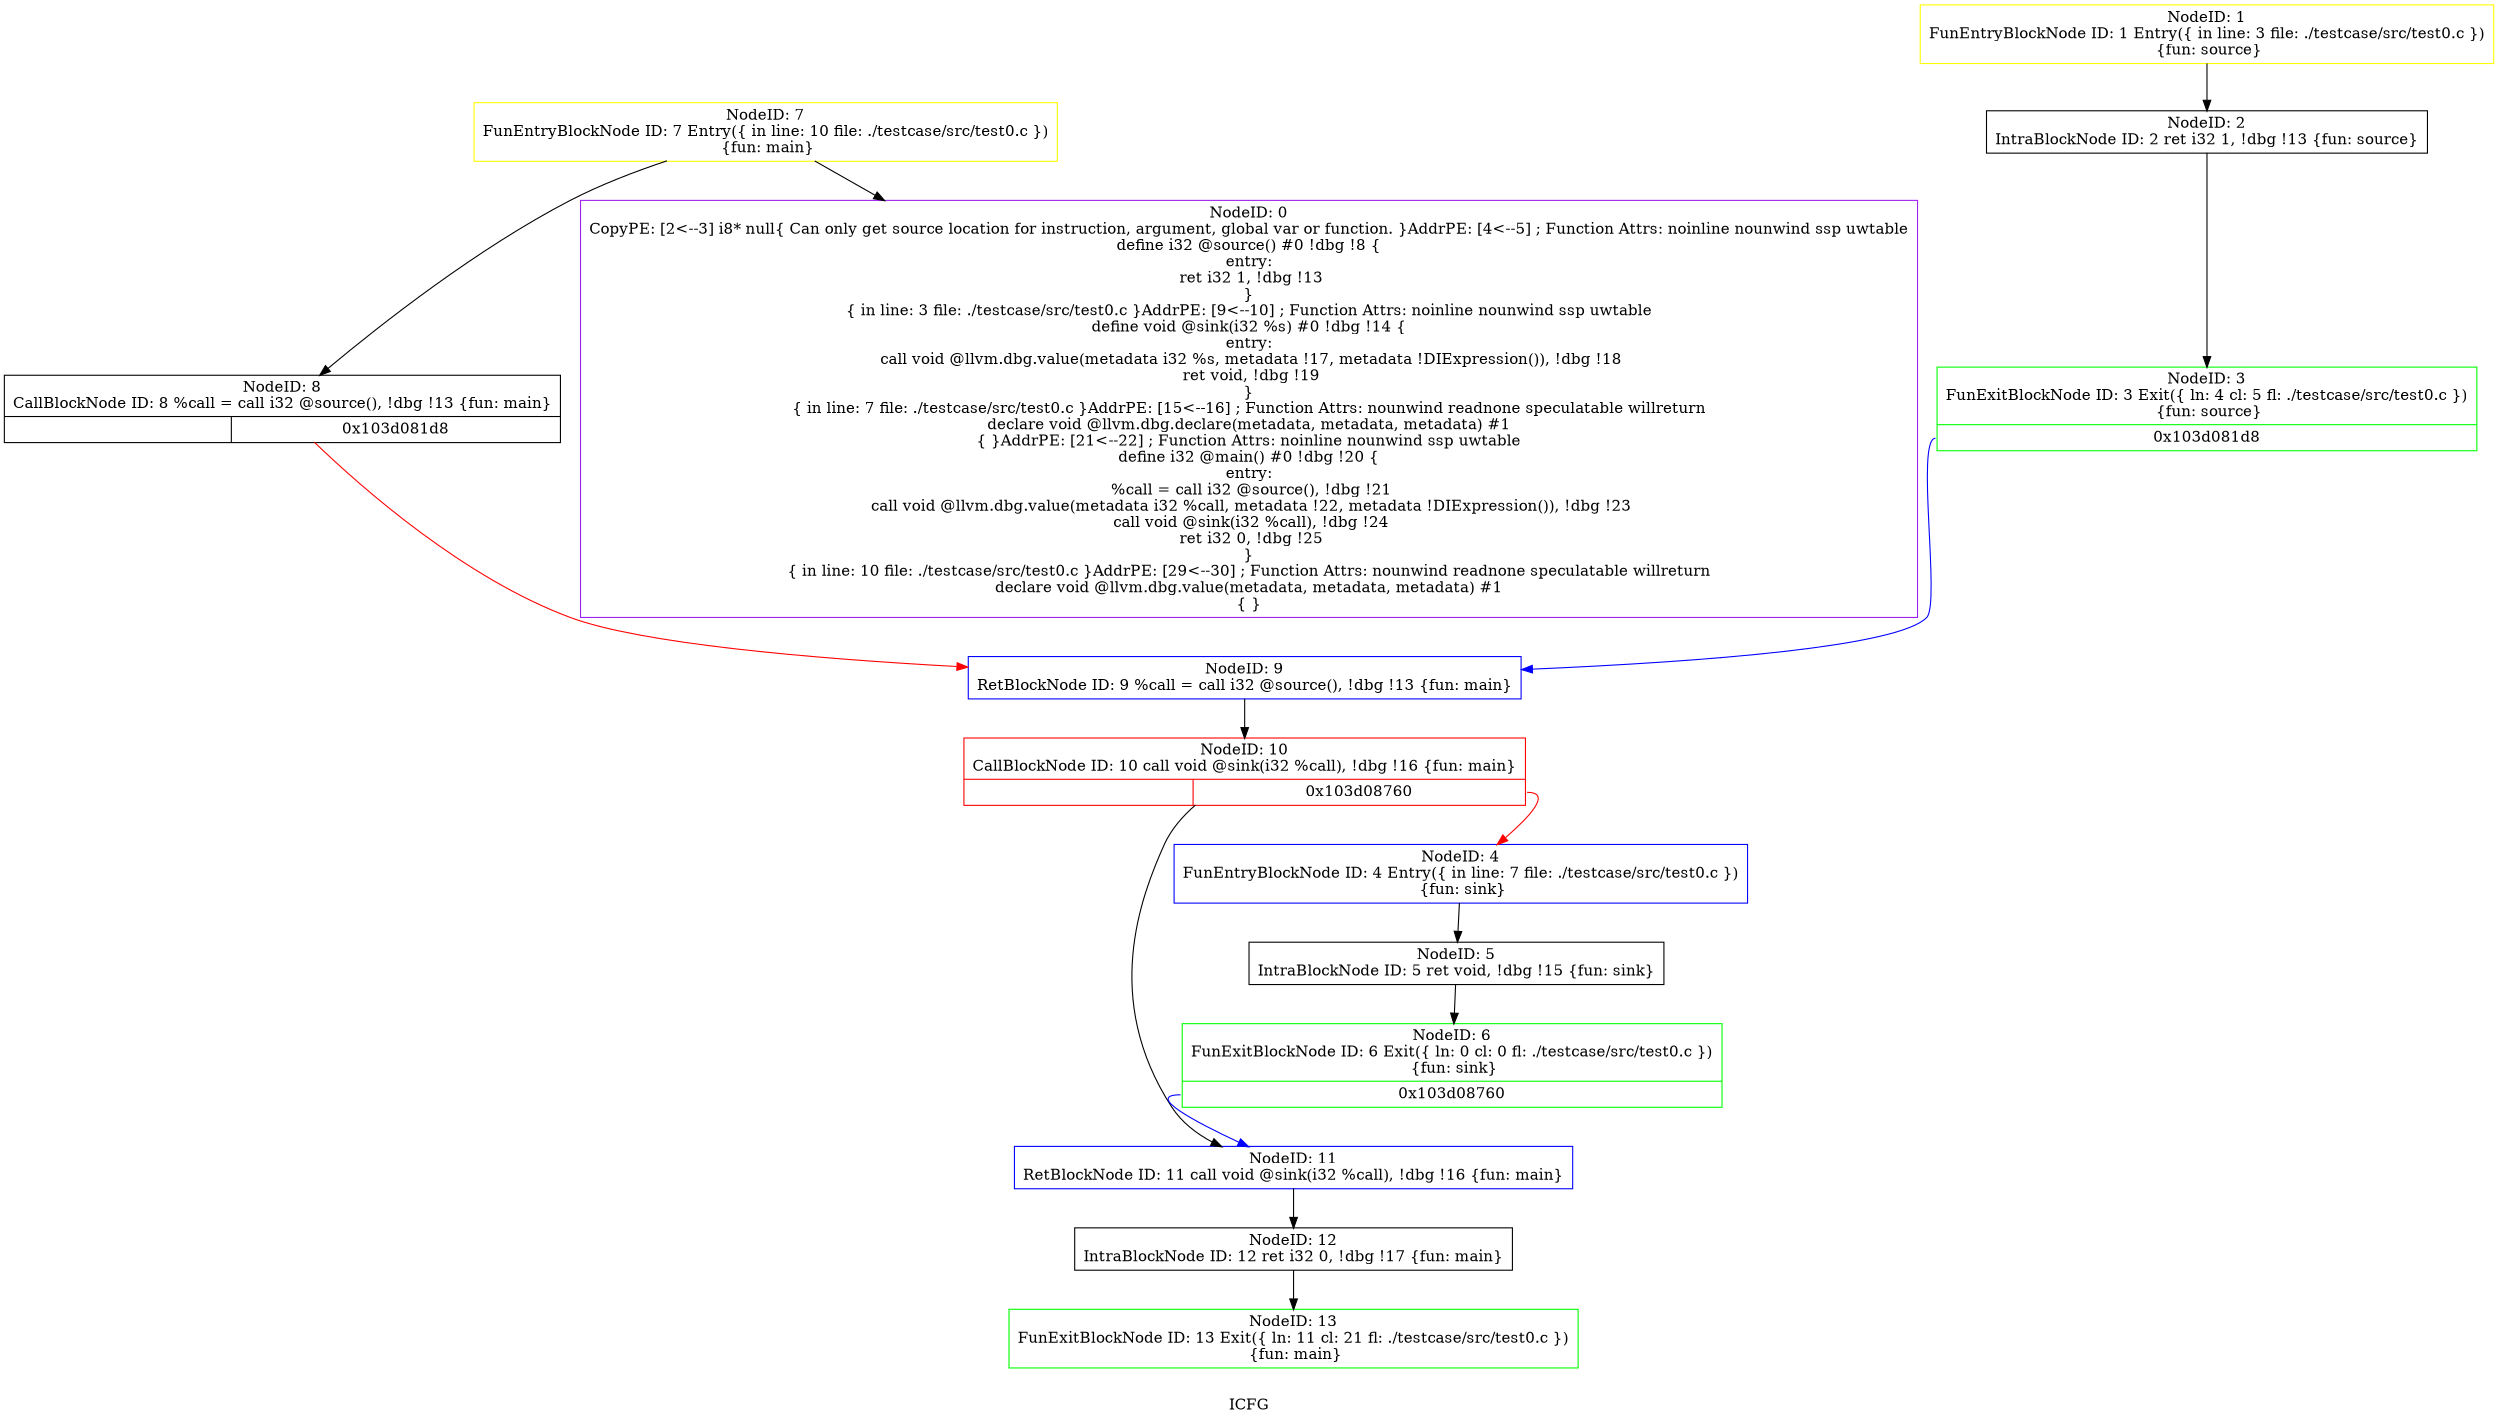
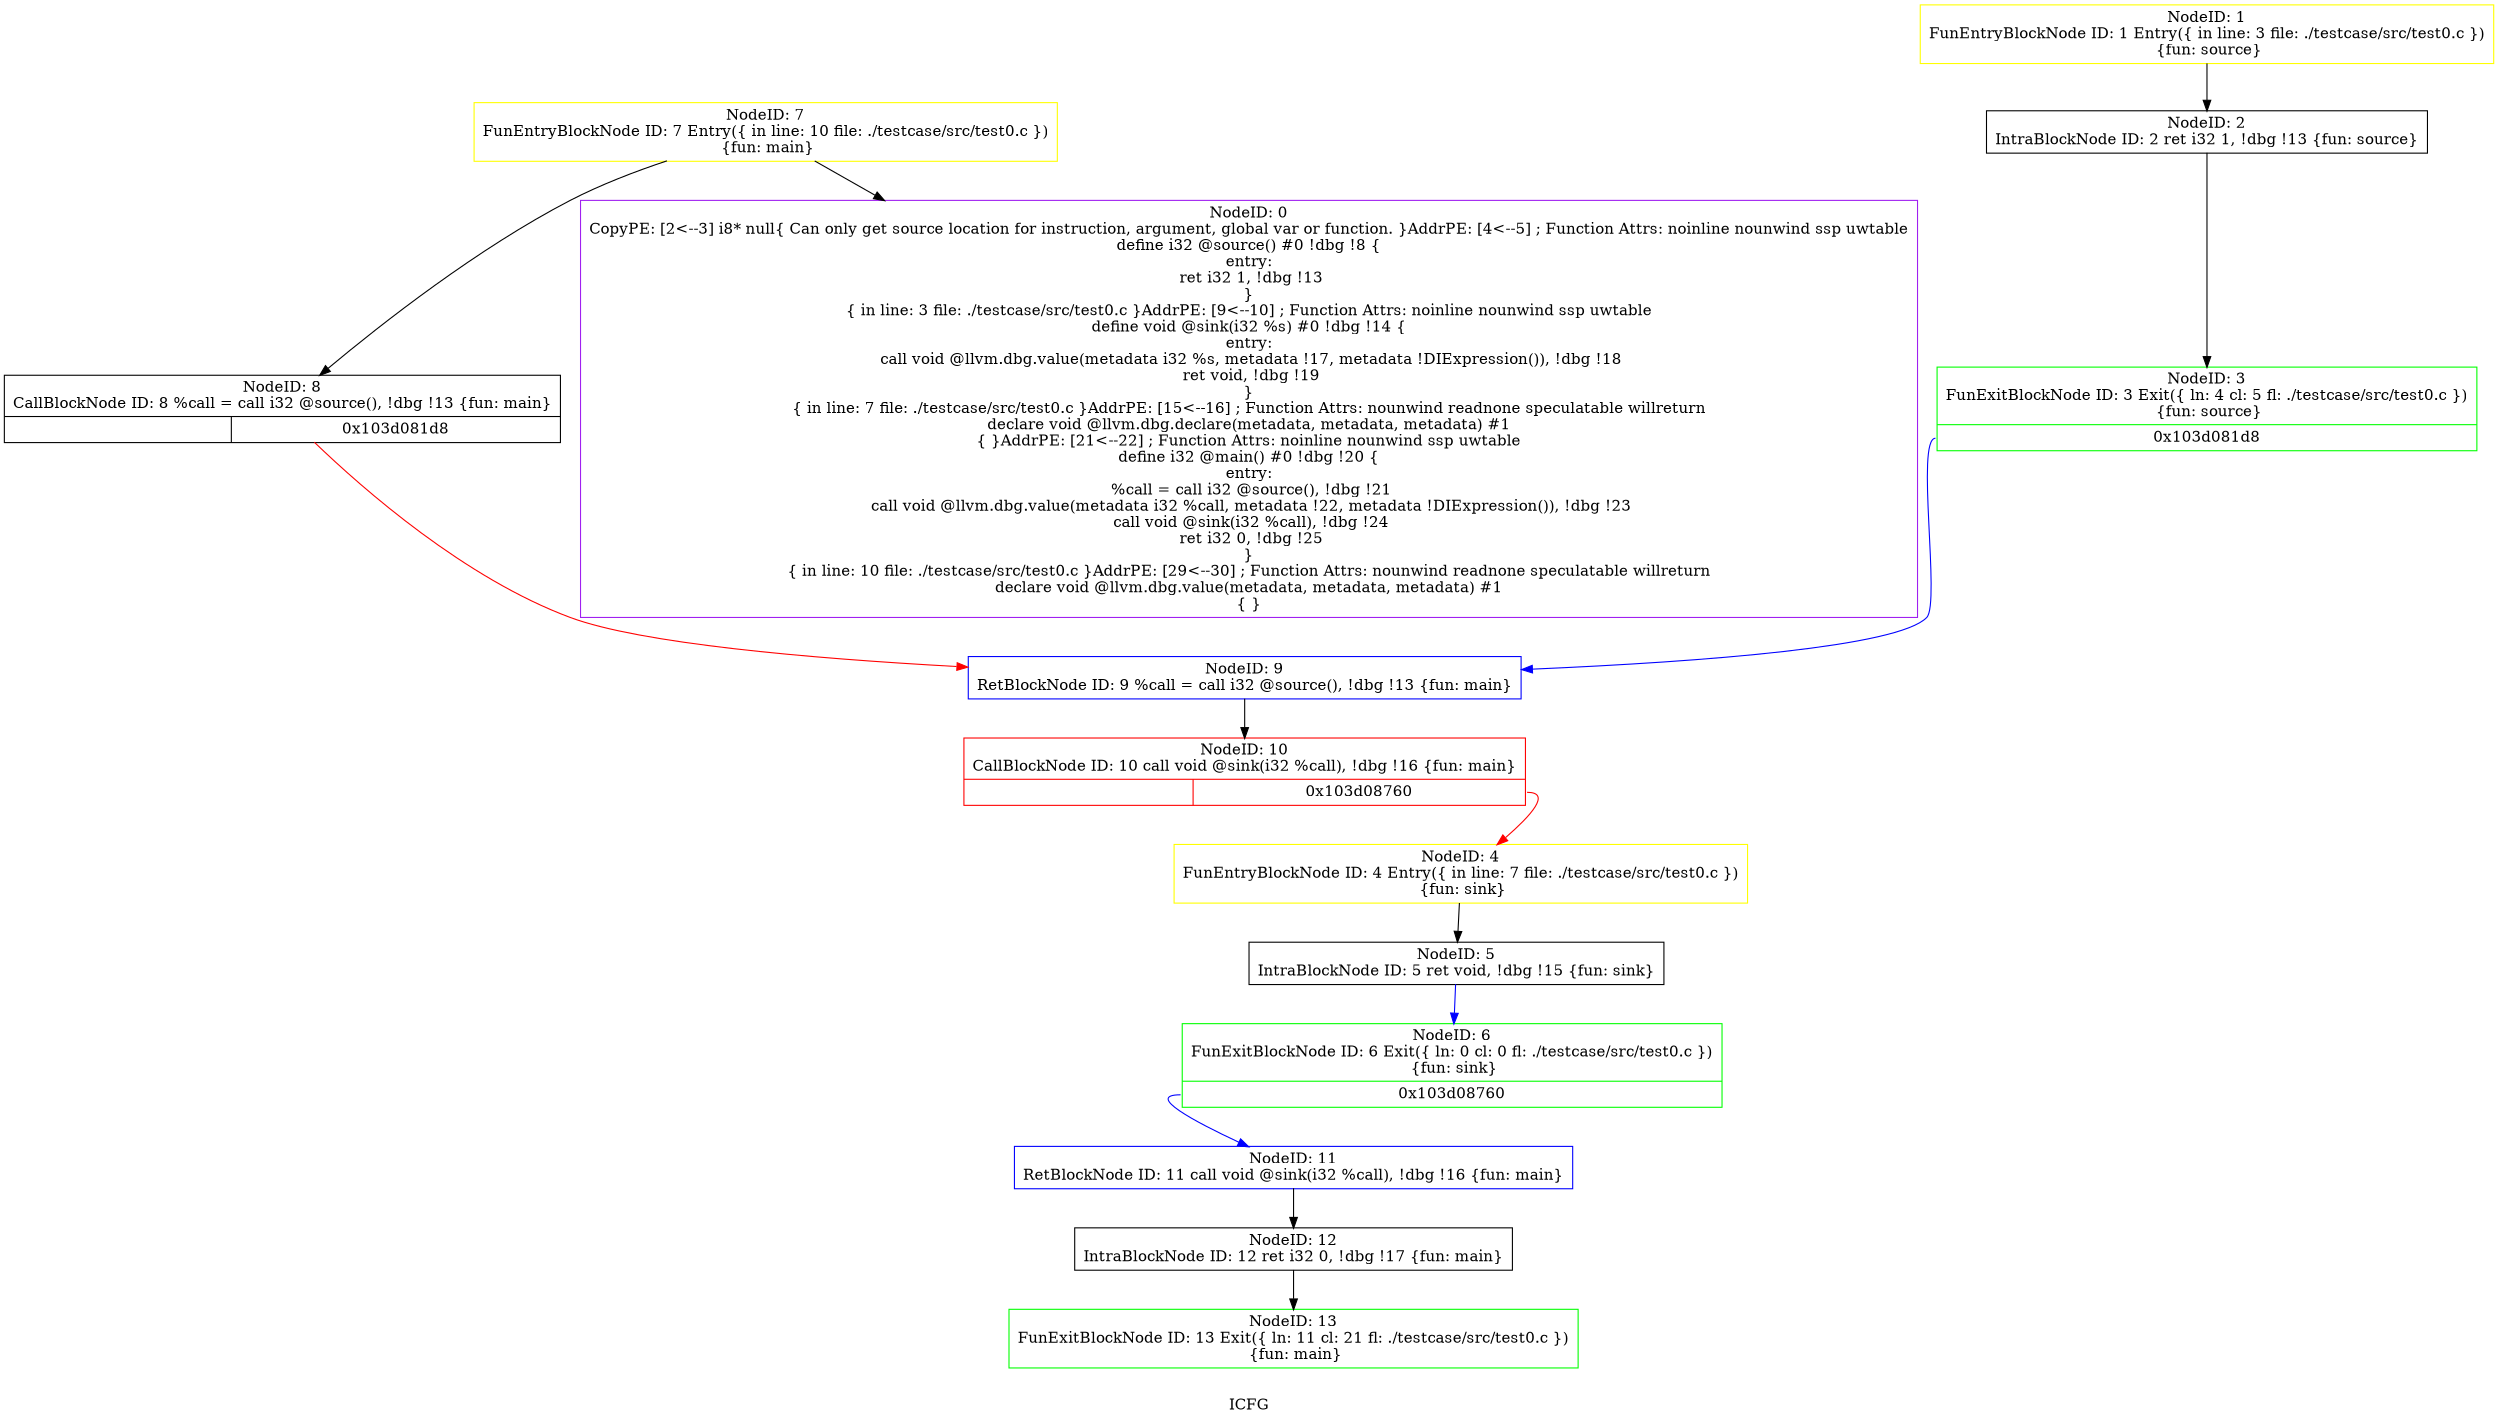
  digraph {
    label=ICFG
    node [color=black shape=record]
    edge [style=solid]
    n1 [color=green label="{NodeID: 13\nFunExitBlockNode ID: 13 Exit(\{ ln: 11  cl: 21  fl: ./testcase/src/test0.c \})\n \{fun: main\}}"]
    n2 [label="{NodeID: 12\nIntraBlockNode ID: 12   ret i32 0, !dbg !17 \{fun: main\}}"]
    n3 [color=blue label="{NodeID: 11\nRetBlockNode ID: 11   call void @sink(i32 %call), !dbg !16 \{fun: main\}}"]
    n4 [color=red label="{NodeID: 10\nCallBlockNode ID: 10   call void @sink(i32 %call), !dbg !16 \{fun: main\}|{|<s1>0x103d08760}}"]
-   n5 [color=blue label="{NodeID: 4\nFunEntryBlockNode ID: 4 Entry(\{ in line: 7 file: ./testcase/src/test0.c \})\n \{fun: sink\}}"]
+   n5 [color=yellow label="{NodeID: 4\nFunEntryBlockNode ID: 4 Entry(\{ in line: 7 file: ./testcase/src/test0.c \})\n \{fun: sink\}}"]
    n6 [label="{NodeID: 5\nIntraBlockNode ID: 5   ret void, !dbg !15 \{fun: sink\}}"]
    n7 [color=green label="{NodeID: 6\nFunExitBlockNode ID: 6 Exit(\{ ln: 0  cl: 0  fl: ./testcase/src/test0.c \})\n \{fun: sink\}|{<s0>0x103d08760}}"]
    n8 [color=blue label="{NodeID: 9\nRetBlockNode ID: 9   %call = call i32 @source(), !dbg !13 \{fun: main\}}"]
    n9 [label="{NodeID: 8\nCallBlockNode ID: 8   %call = call i32 @source(), !dbg !13 \{fun: main\}|{|<s1>0x103d081d8}}"]
    n10 [color=yellow label="{NodeID: 1\nFunEntryBlockNode ID: 1 Entry(\{ in line: 3 file: ./testcase/src/test0.c \})\n \{fun: source\}}"]
    n11 [label="{NodeID: 2\nIntraBlockNode ID: 2   ret i32 1, !dbg !13 \{fun: source\}}"]
    n12 [color=green label="{NodeID: 3\nFunExitBlockNode ID: 3 Exit(\{ ln: 4  cl: 5  fl: ./testcase/src/test0.c \})\n \{fun: source\}|{<s0>0x103d081d8}}"]
    n13 [color=yellow label="{NodeID: 7\nFunEntryBlockNode ID: 7 Entry(\{ in line: 10 file: ./testcase/src/test0.c \})\n \{fun: main\}}"]
    n14 [color=purple label="{NodeID: 0\nCopyPE: [2\<--3]  i8* null\{ Can only get source location for instruction, argument, global var or function. \}AddrPE: [4\<--5]  ; Function Attrs: noinline nounwind ssp uwtable\ndefine i32 @source() #0 !dbg !8 \{\nentry:\n  ret i32 1, !dbg !13\n\}\n\{ in line: 3 file: ./testcase/src/test0.c \}AddrPE: [9\<--10]  ; Function Attrs: noinline nounwind ssp uwtable\ndefine void @sink(i32 %s) #0 !dbg !14 \{\nentry:\n  call void @llvm.dbg.value(metadata i32 %s, metadata !17, metadata !DIExpression()), !dbg !18\n  ret void, !dbg !19\n\}\n\{ in line: 7 file: ./testcase/src/test0.c \}AddrPE: [15\<--16]  ; Function Attrs: nounwind readnone speculatable willreturn\ndeclare void @llvm.dbg.declare(metadata, metadata, metadata) #1\n\{  \}AddrPE: [21\<--22]  ; Function Attrs: noinline nounwind ssp uwtable\ndefine i32 @main() #0 !dbg !20 \{\nentry:\n  %call = call i32 @source(), !dbg !21\n  call void @llvm.dbg.value(metadata i32 %call, metadata !22, metadata !DIExpression()), !dbg !23\n  call void @sink(i32 %call), !dbg !24\n  ret i32 0, !dbg !25\n\}\n\{ in line: 10 file: ./testcase/src/test0.c \}AddrPE: [29\<--30]  ; Function Attrs: nounwind readnone speculatable willreturn\ndeclare void @llvm.dbg.value(metadata, metadata, metadata) #1\n\{  \}}"]
    n2 -> n1
    n3 -> n2
-   n4 -> n3
    n4 -> n5 [color=red tailport=s1]
    n5 -> n6
-   n6 -> n7
+   n6 -> n7 [color=blue]
    n7 -> n3 [color=blue tailport=s0]
    n8 -> n4
    n9 -> n8 [color=red]
    n10 -> n11
    n11 -> n12
    n12 -> n8 [color=blue tailport=s0]
    n13 -> n9
    n13 -> n14
  }
